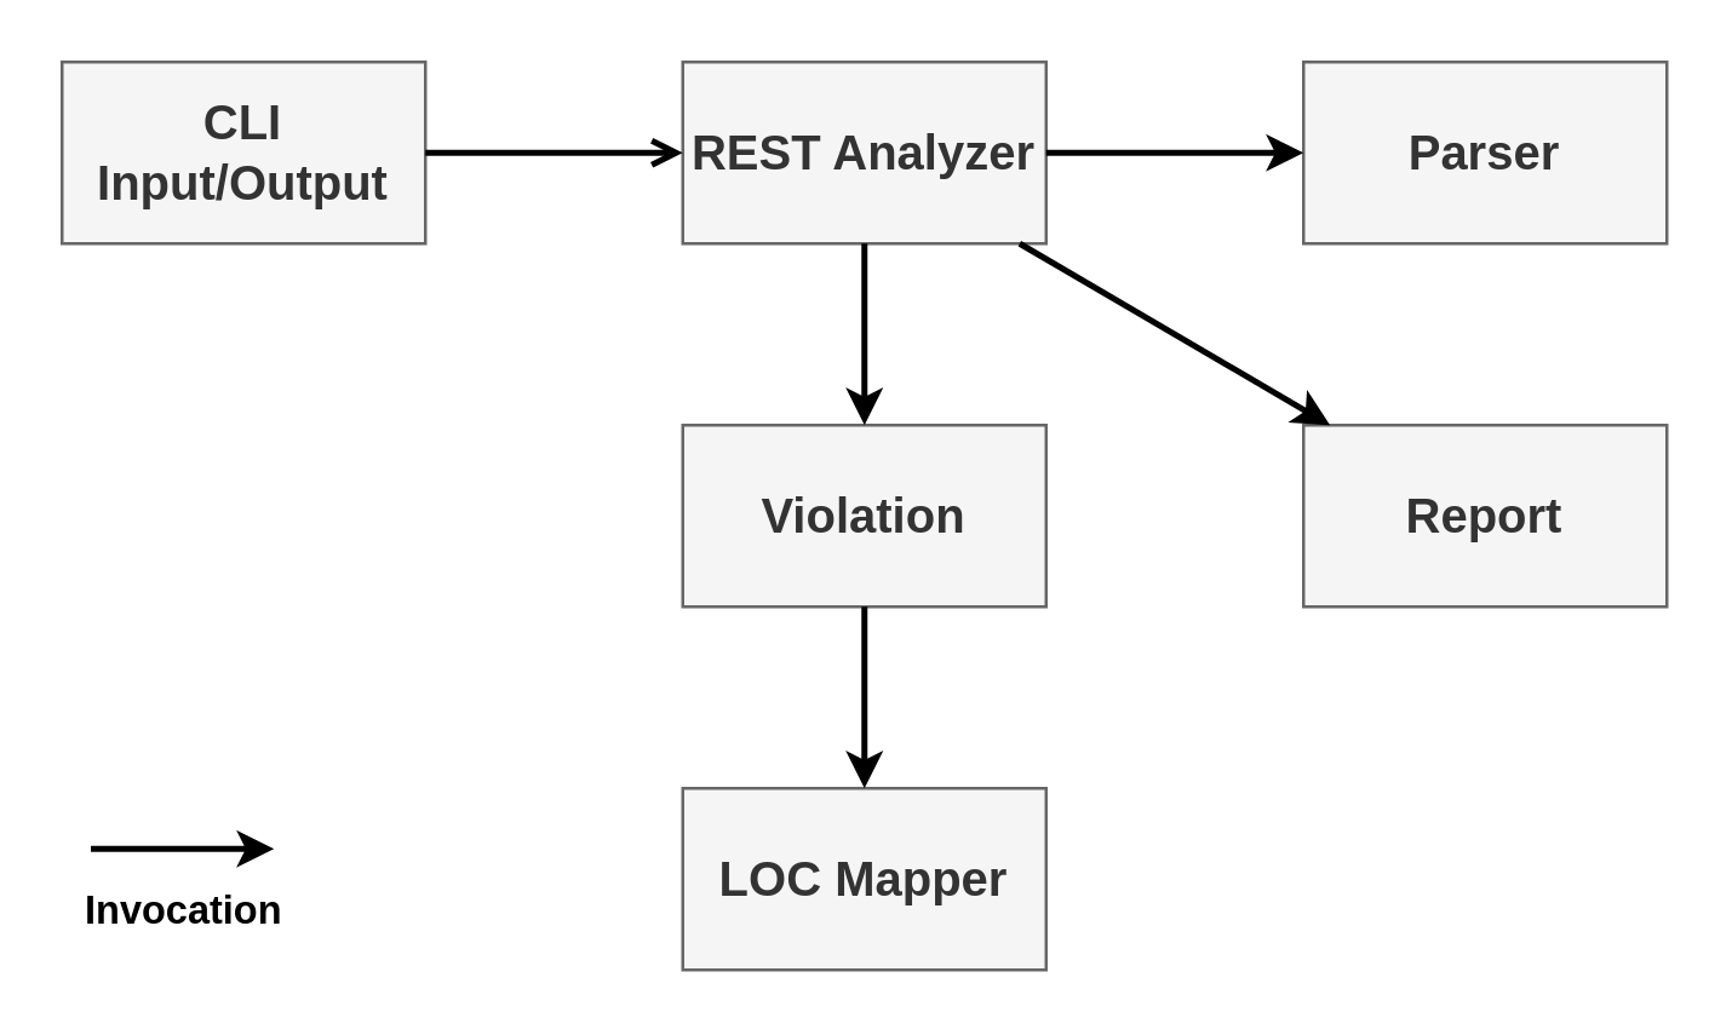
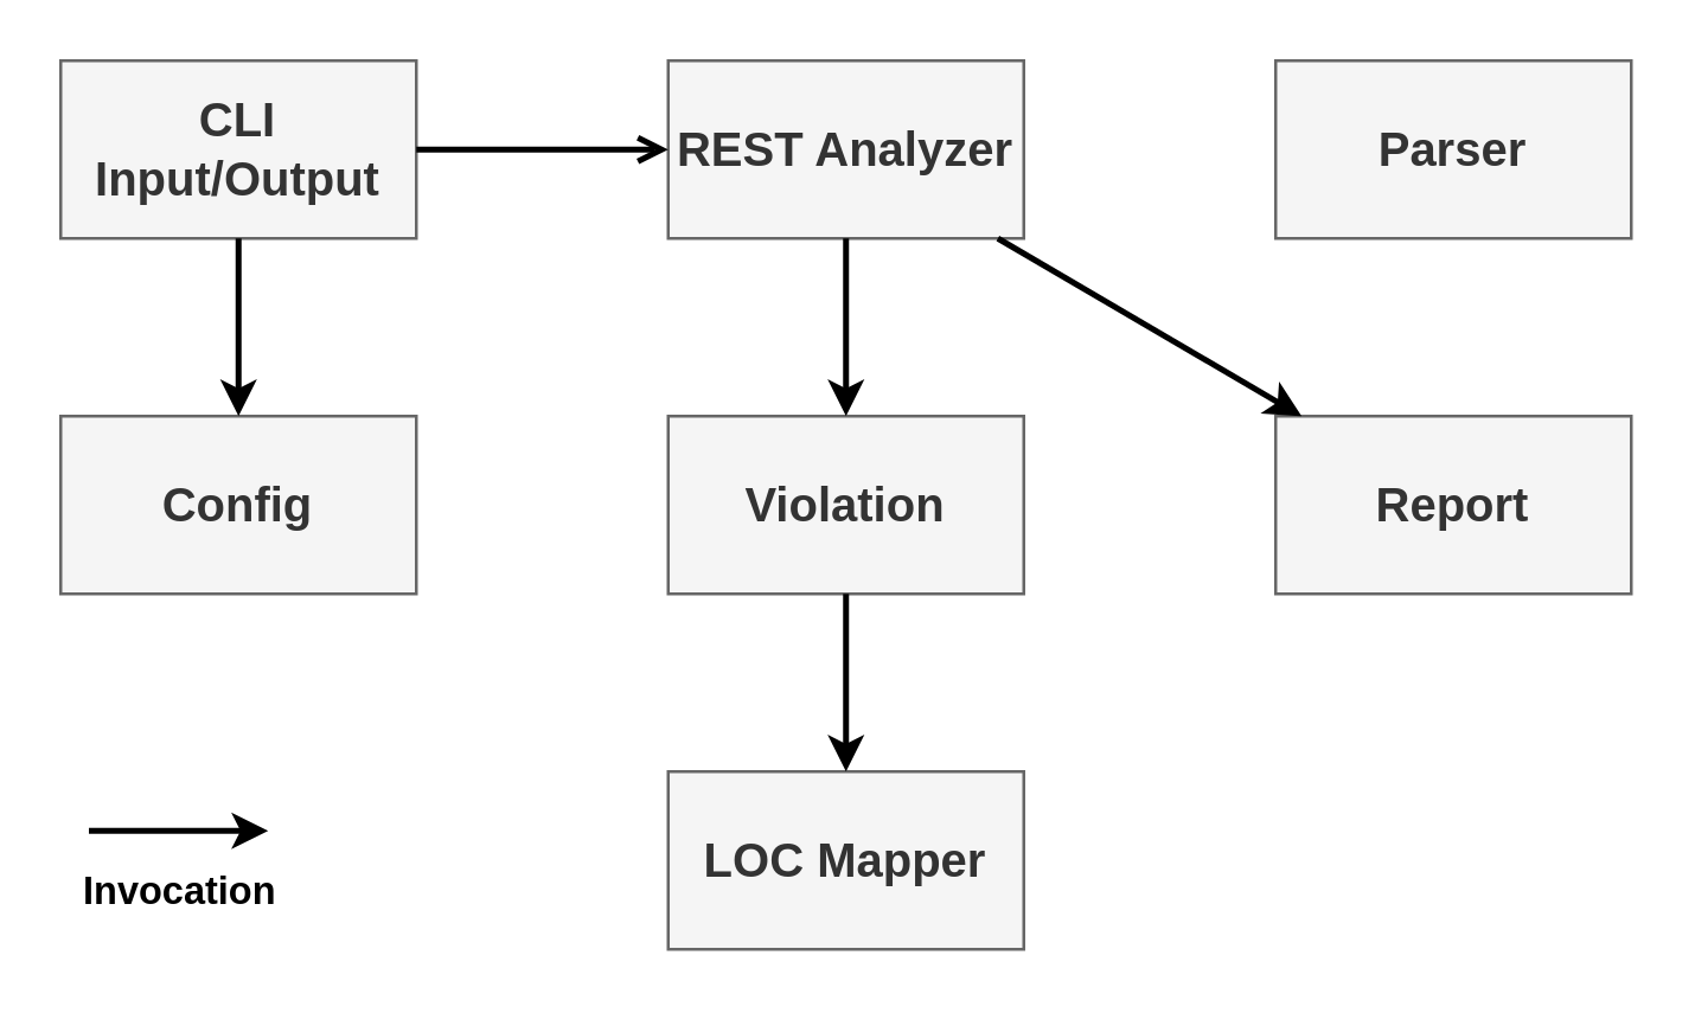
  <mxCell id="0" />
  <mxCell id="1" parent="0" />
  <mxCell id="2" value="&lt;b&gt;&lt;font style=&quot;font-size: 16px;&quot;&gt;CLI Input/Output&lt;/font&gt;&lt;/b&gt;" style="rounded=0;whiteSpace=wrap;html=1;fillColor=#f5f5f5;strokeColor=#666666;fontColor=#333333;" parent="1" vertex="1"><mxGeometry x="20" y="20" width="120" height="60" as="geometry" /></mxCell>
  <mxCell id="3" value="&lt;b&gt;&lt;font style=&quot;font-size: 16px;&quot;&gt;Parser&lt;br&gt;&lt;/font&gt;&lt;/b&gt;" style="rounded=0;whiteSpace=wrap;html=1;fillColor=#f5f5f5;strokeColor=#666666;fontColor=#333333;" parent="1" vertex="1"><mxGeometry x="430" y="20" width="120" height="60" as="geometry" /></mxCell>
  <mxCell id="4" value="&lt;b&gt;&lt;font style=&quot;font-size: 16px;&quot;&gt;REST Analyzer&lt;br&gt;&lt;/font&gt;&lt;/b&gt;" style="rounded=0;whiteSpace=wrap;html=1;fillColor=#f5f5f5;strokeColor=#666666;fontColor=#333333;" vertex="1" parent="1"><mxGeometry x="225" y="20" width="120" height="60" as="geometry" /></mxCell>
  <mxCell id="5" value="&lt;b&gt;&lt;font style=&quot;font-size: 16px;&quot;&gt;Violation&lt;br&gt;&lt;/font&gt;&lt;/b&gt;" style="rounded=0;whiteSpace=wrap;html=1;fillColor=#f5f5f5;strokeColor=#666666;fontColor=#333333;" vertex="1" parent="1"><mxGeometry x="225" y="140" width="120" height="60" as="geometry" /></mxCell>
+ <mxCell id="6" value="&lt;b&gt;&lt;font style=&quot;font-size: 16px;&quot;&gt;Config&lt;br&gt;&lt;/font&gt;&lt;/b&gt;" style="rounded=0;whiteSpace=wrap;html=1;fillColor=#f5f5f5;strokeColor=#666666;fontColor=#333333;" vertex="1" parent="1"><mxGeometry x="20" y="140" width="120" height="60" as="geometry" /></mxCell>
  <mxCell id="7" value="&lt;b&gt;&lt;font style=&quot;font-size: 16px;&quot;&gt;LOC Mapper&lt;br&gt;&lt;/font&gt;&lt;/b&gt;" style="rounded=0;whiteSpace=wrap;html=1;fillColor=#f5f5f5;strokeColor=#666666;fontColor=#333333;" vertex="1" parent="1"><mxGeometry x="225" y="260" width="120" height="60" as="geometry" /></mxCell>
  <mxCell id="8" value="" style="endArrow=open;html=1;rounded=0;strokeWidth=2;" edge="1" parent="1" source="2" target="4"><mxGeometry width="50" height="50" relative="1" as="geometry"><mxPoint x="450" y="160" as="sourcePoint" /><mxPoint x="500" y="110" as="targetPoint" /></mxGeometry></mxCell>
- <mxCell id="9" value="" style="endArrow=classic;html=1;rounded=0;strokeWidth=2;" edge="1" parent="1" source="4" target="3"><mxGeometry width="50" height="50" relative="1" as="geometry"><mxPoint x="360" y="10" as="sourcePoint" /><mxPoint x="235" y="60" as="targetPoint" /></mxGeometry></mxCell>
  <mxCell id="10" value="" style="endArrow=classic;html=1;rounded=0;strokeWidth=2;" edge="1" parent="1" source="4" target="5"><mxGeometry width="50" height="50" relative="1" as="geometry"><mxPoint x="160" y="70" as="sourcePoint" /><mxPoint x="245" y="70" as="targetPoint" /></mxGeometry></mxCell>
  <mxCell id="11" value="&lt;b&gt;&lt;font style=&quot;font-size: 16px;&quot;&gt;Report&lt;br&gt;&lt;/font&gt;&lt;/b&gt;" style="rounded=0;whiteSpace=wrap;html=1;fillColor=#f5f5f5;strokeColor=#666666;fontColor=#333333;" vertex="1" parent="1"><mxGeometry x="430" y="140" width="120" height="60" as="geometry" /></mxCell>
  <mxCell id="12" value="" style="endArrow=classic;html=1;rounded=0;strokeWidth=2;" edge="1" parent="1" source="5" target="7"><mxGeometry width="50" height="50" relative="1" as="geometry"><mxPoint x="295" y="210" as="sourcePoint" /><mxPoint x="295" y="270" as="targetPoint" /></mxGeometry></mxCell>
  <mxCell id="13" value="" style="endArrow=classic;html=1;rounded=0;strokeWidth=2;" edge="1" parent="1" source="4" target="11"><mxGeometry width="50" height="50" relative="1" as="geometry"><mxPoint x="305" y="220" as="sourcePoint" /><mxPoint x="305" y="280" as="targetPoint" /></mxGeometry></mxCell>
+ <mxCell id="14" value="" style="endArrow=classic;html=1;rounded=0;strokeWidth=2;" edge="1" parent="1" source="2" target="6"><mxGeometry width="50" height="50" relative="1" as="geometry"><mxPoint x="315" y="230" as="sourcePoint" /><mxPoint x="315" y="290" as="targetPoint" /></mxGeometry></mxCell>
  <mxCell id="15" value="&lt;b&gt;&lt;font style=&quot;font-size: 13px;&quot;&gt;Invocation&lt;/font&gt;&lt;/b&gt;" style="endArrow=classic;html=1;rounded=0;strokeWidth=2;" edge="1" parent="1"><mxGeometry x="0.008" y="-20" width="50" height="50" relative="1" as="geometry"><mxPoint x="29.5" y="280" as="sourcePoint" /><mxPoint x="90" y="280" as="targetPoint" /><mxPoint as="offset" /></mxGeometry></mxCell>
